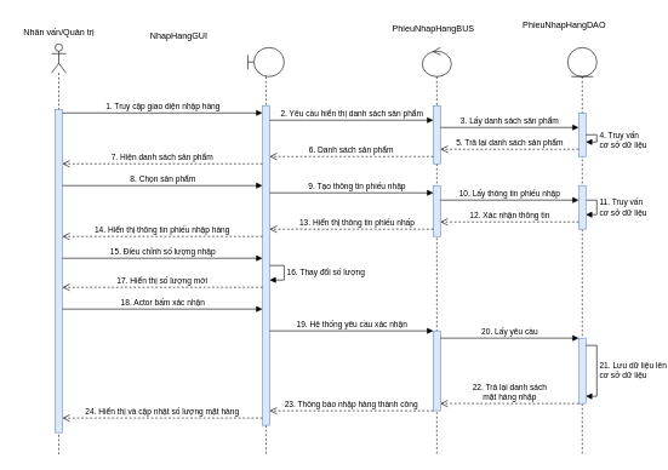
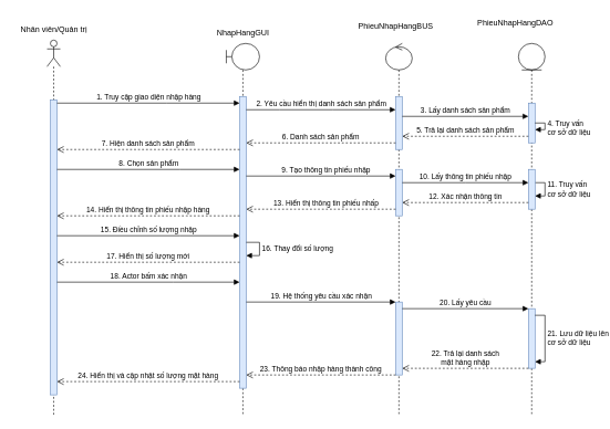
  <mxCell id="0" />
  <mxCell id="1" parent="0" />
  <mxCell id="2" value="" style="shape=umlLifeline;participant=umlActor;perimeter=lifelinePerimeter;whiteSpace=wrap;html=1;container=1;collapsible=0;recursiveResize=0;verticalAlign=top;spacingTop=36;outlineConnect=0;" parent="1" vertex="1"><mxGeometry x="70" y="60" width="20" height="565" as="geometry" /></mxCell>
  <mxCell id="3" value="" style="html=1;points=[];perimeter=orthogonalPerimeter;fillColor=#dae8fc;strokeColor=#6c8ebf;" parent="2" vertex="1"><mxGeometry x="5" y="90" width="10" height="445" as="geometry" /></mxCell>
- <mxCell id="4" value="Nhân vấn/Quản trị" style="text;html=1;align=center;verticalAlign=middle;resizable=0;points=[];autosize=1;strokeColor=none;fillColor=none;" parent="1" vertex="1"><mxGeometry x="20" width="120" height="20" as="geometry" y="35" /></mxCell>
+ <mxCell id="4" value="Nhân viên/Quản trị" style="text;html=1;align=center;verticalAlign=middle;resizable=0;points=[];autosize=1;strokeColor=none;fillColor=none;" parent="1" vertex="1"><mxGeometry x="20" width="120" height="20" as="geometry" y="35" /></mxCell>
  <mxCell id="5" value="" style="shape=umlLifeline;participant=umlBoundary;perimeter=lifelinePerimeter;whiteSpace=wrap;html=1;container=1;collapsible=0;recursiveResize=0;verticalAlign=top;spacingTop=36;outlineConnect=0;" parent="1" vertex="1"><mxGeometry x="340" y="65" width="50" height="560" as="geometry" /></mxCell>
  <mxCell id="6" value="" style="html=1;points=[];perimeter=orthogonalPerimeter;fillColor=#dae8fc;strokeColor=#6c8ebf;" parent="5" vertex="1"><mxGeometry x="20" y="80" width="10" height="440" as="geometry" /></mxCell>
  <mxCell id="7" value="16. Thay đổi số lượng" style="edgeStyle=orthogonalEdgeStyle;html=1;align=left;spacingLeft=2;endArrow=block;rounded=0;" parent="5" source="6" target="6" edge="1"><mxGeometry relative="1" as="geometry"><mxPoint x="93" y="280" as="sourcePoint" /><Array as="points"><mxPoint x="50" y="300" /><mxPoint x="50" y="320" /></Array><mxPoint x="98" y="300" as="targetPoint" /></mxGeometry></mxCell>
  <mxCell id="8" value="" style="shape=umlLifeline;participant=umlControl;perimeter=lifelinePerimeter;whiteSpace=wrap;html=1;container=1;collapsible=0;recursiveResize=0;verticalAlign=top;spacingTop=36;outlineConnect=0;" parent="1" vertex="1"><mxGeometry x="580" y="65" width="40" height="560" as="geometry" /></mxCell>
  <mxCell id="9" value="" style="html=1;points=[];perimeter=orthogonalPerimeter;fillColor=#dae8fc;strokeColor=#6c8ebf;" parent="8" vertex="1"><mxGeometry x="15" y="80" width="10" height="80" as="geometry" /></mxCell>
  <mxCell id="10" value="" style="html=1;points=[];perimeter=orthogonalPerimeter;fillColor=#dae8fc;strokeColor=#6c8ebf;" parent="8" vertex="1"><mxGeometry x="15" y="390" width="10" height="110" as="geometry" /></mxCell>
  <mxCell id="11" value="" style="html=1;points=[];perimeter=orthogonalPerimeter;fillColor=#dae8fc;strokeColor=#6c8ebf;" parent="8" vertex="1"><mxGeometry x="15" y="190" width="10" height="70" as="geometry" /></mxCell>
- <mxCell id="12" value="NhapHangGUI" style="text;html=1;align=center;verticalAlign=middle;resizable=0;points=[];autosize=1;strokeColor=none;fillColor=none;" parent="1" vertex="1"><mxGeometry x="195" y="35" width="100" height="30" as="geometry" /></mxCell>
+ <mxCell id="12" value="NhapHangGUI" style="text;html=1;align=center;verticalAlign=middle;resizable=0;points=[];autosize=1;strokeColor=none;fillColor=none;" parent="1" vertex="1"><mxGeometry x="315" width="100" height="30" as="geometry" y="35" /></mxCell>
  <mxCell id="13" value="PhieuNhapHangBUS" style="text;html=1;align=center;verticalAlign=middle;resizable=0;points=[];autosize=1;strokeColor=none;fillColor=none;" parent="1" vertex="1"><mxGeometry x="525" y="25" width="140" height="30" as="geometry" /></mxCell>
  <mxCell id="14" value="" style="shape=umlLifeline;participant=umlEntity;perimeter=lifelinePerimeter;whiteSpace=wrap;html=1;container=1;collapsible=0;recursiveResize=0;verticalAlign=top;spacingTop=36;outlineConnect=0;" parent="1" vertex="1"><mxGeometry x="780" y="65" width="40" height="560" as="geometry" /></mxCell>
  <mxCell id="15" value="" style="html=1;points=[];perimeter=orthogonalPerimeter;fillColor=#dae8fc;strokeColor=#6c8ebf;" parent="14" vertex="1"><mxGeometry x="15" y="90" width="10" height="60" as="geometry" /></mxCell>
  <mxCell id="16" value="4. Truy vấn&lt;br&gt;cơ sở dữ liệu" style="edgeStyle=orthogonalEdgeStyle;html=1;align=left;spacingLeft=2;endArrow=block;rounded=0;" parent="14" source="15" target="15" edge="1"><mxGeometry x="0.162" relative="1" as="geometry"><mxPoint x="55" y="110" as="sourcePoint" /><Array as="points"><mxPoint x="40" y="120" /><mxPoint x="40" y="130" /></Array><mxPoint x="60" y="130" as="targetPoint" /><mxPoint as="offset" /></mxGeometry></mxCell>
  <mxCell id="17" value="11. Truy vấn&lt;br&gt;cơ sở dữ liệu" style="edgeStyle=orthogonalEdgeStyle;html=1;align=left;spacingLeft=2;endArrow=block;rounded=0;" parent="14" source="18" target="18" edge="1"><mxGeometry relative="1" as="geometry"><mxPoint x="40" y="250" as="sourcePoint" /><Array as="points"><mxPoint x="40" y="210" /><mxPoint x="40" y="230" /></Array><mxPoint x="40" y="290" as="targetPoint" /><mxPoint as="offset" /></mxGeometry></mxCell>
  <mxCell id="18" value="" style="html=1;points=[];perimeter=orthogonalPerimeter;fillColor=#dae8fc;strokeColor=#6c8ebf;" parent="14" vertex="1"><mxGeometry x="15" y="190" width="10" height="60" as="geometry" /></mxCell>
  <mxCell id="19" value="" style="html=1;points=[];perimeter=orthogonalPerimeter;fillColor=#dae8fc;strokeColor=#6c8ebf;" parent="14" vertex="1"><mxGeometry x="15" y="400" width="10" height="90" as="geometry" /></mxCell>
  <mxCell id="20" value="21. Lưu dữ liệu lên&lt;br&gt;cơ sở dữ liệu" style="edgeStyle=orthogonalEdgeStyle;html=1;align=left;spacingLeft=2;endArrow=block;rounded=0;" parent="14" source="19" target="19" edge="1"><mxGeometry relative="1" as="geometry"><mxPoint x="45" y="380" as="sourcePoint" /><Array as="points"><mxPoint x="40" y="410" /><mxPoint x="40" y="480" /></Array><mxPoint x="50" y="400" as="targetPoint" /></mxGeometry></mxCell>
  <mxCell id="21" value="PhieuNhapHangDAO" style="text;html=1;align=center;verticalAlign=middle;resizable=0;points=[];autosize=1;strokeColor=none;fillColor=none;" parent="1" vertex="1"><mxGeometry x="705" y="20" width="140" height="30" as="geometry" /></mxCell>
  <mxCell id="22" value="8. Chọn sản phẩm" style="html=1;verticalAlign=bottom;endArrow=block;rounded=0;" parent="1" source="3" target="6" edge="1"><mxGeometry width="80" relative="1" as="geometry"><mxPoint x="200" y="195" as="sourcePoint" /><mxPoint x="280" y="195" as="targetPoint" /><Array as="points"><mxPoint x="270" y="255" /></Array></mxGeometry></mxCell>
  <mxCell id="23" value="2. Yêu cầu hiển thị danh sách sản phẩm" style="html=1;verticalAlign=bottom;endArrow=block;rounded=0;" parent="1" source="6" target="9" edge="1"><mxGeometry width="80" relative="1" as="geometry"><mxPoint x="400" y="315" as="sourcePoint" /><mxPoint x="480" y="315" as="targetPoint" /><Array as="points"><mxPoint x="420" y="165" /><mxPoint x="500" y="165" /></Array></mxGeometry></mxCell>
  <mxCell id="24" value="3. Lấy danh sách sản phẩm" style="html=1;verticalAlign=bottom;endArrow=block;rounded=0;" parent="1" source="9" target="15" edge="1"><mxGeometry width="80" relative="1" as="geometry"><mxPoint x="440" y="315" as="sourcePoint" /><mxPoint x="520" y="315" as="targetPoint" /><Array as="points"><mxPoint x="650" y="175" /><mxPoint x="710" y="175" /></Array></mxGeometry></mxCell>
  <mxCell id="25" value="5. Trả lại danh sách sản phẩm" style="html=1;verticalAlign=bottom;endArrow=open;dashed=1;endSize=8;rounded=0;" parent="1" source="15" target="9" edge="1"><mxGeometry relative="1" as="geometry"><mxPoint x="520" y="315" as="sourcePoint" /><mxPoint x="440" y="315" as="targetPoint" /><Array as="points"><mxPoint x="720" y="205" /></Array></mxGeometry></mxCell>
  <mxCell id="26" value="6. Danh sách sản phẩm" style="html=1;verticalAlign=bottom;endArrow=open;dashed=1;endSize=8;rounded=0;" parent="1" source="9" target="6" edge="1"><mxGeometry relative="1" as="geometry"><mxPoint x="480" y="315" as="sourcePoint" /><mxPoint x="400" y="315" as="targetPoint" /><Array as="points"><mxPoint x="470" y="215" /></Array></mxGeometry></mxCell>
  <mxCell id="27" value="9. Tạo thông tin phiếu nhập" style="html=1;verticalAlign=bottom;endArrow=block;rounded=0;" parent="1" source="6" target="11" edge="1"><mxGeometry x="0.067" width="80" relative="1" as="geometry"><mxPoint x="370" y="285" as="sourcePoint" /><mxPoint x="730" y="305" as="targetPoint" /><Array as="points"><mxPoint x="550" y="265" /></Array><mxPoint as="offset" /></mxGeometry></mxCell>
  <mxCell id="28" value="13. Hiển thị thông tin phiếu nhấp" style="html=1;verticalAlign=bottom;endArrow=open;dashed=1;endSize=8;rounded=0;" parent="1" source="11" target="6" edge="1"><mxGeometry x="-0.067" relative="1" as="geometry"><mxPoint x="480" y="315" as="sourcePoint" /><mxPoint x="400" y="315" as="targetPoint" /><Array as="points"><mxPoint x="580" y="315" /><mxPoint x="480" y="315" /></Array><mxPoint as="offset" /></mxGeometry></mxCell>
  <mxCell id="29" value="18. Actor bấm xác nhận" style="html=1;verticalAlign=bottom;endArrow=block;rounded=0;" parent="1" source="3" target="6" edge="1"><mxGeometry width="80" relative="1" as="geometry"><mxPoint x="165" y="415" as="sourcePoint" /><mxPoint x="360" y="415" as="targetPoint" /><Array as="points"><mxPoint x="260" y="425" /></Array></mxGeometry></mxCell>
  <mxCell id="30" value="19. Hệ thống yêu cầu xác nhận" style="html=1;verticalAlign=bottom;endArrow=block;rounded=0;" parent="1" source="6" target="10" edge="1"><mxGeometry width="80" relative="1" as="geometry"><mxPoint x="370" y="445" as="sourcePoint" /><mxPoint x="480" y="425" as="targetPoint" /><Array as="points"><mxPoint x="470" y="455" /></Array></mxGeometry></mxCell>
  <mxCell id="31" value="20. Lấy yêu cầu" style="html=1;verticalAlign=bottom;endArrow=block;rounded=0;" parent="1" source="10" target="19" edge="1"><mxGeometry width="80" relative="1" as="geometry"><mxPoint x="450" y="345" as="sourcePoint" /><mxPoint x="530" y="345" as="targetPoint" /><Array as="points"><mxPoint x="700" y="465" /></Array></mxGeometry></mxCell>
  <mxCell id="32" value="22. Trả lại danh sách&lt;br&gt;mặt hàng nhập" style="html=1;verticalAlign=bottom;endArrow=open;dashed=1;endSize=8;rounded=0;" parent="1" source="19" target="10" edge="1"><mxGeometry relative="1" as="geometry"><mxPoint x="530" y="335" as="sourcePoint" /><mxPoint x="450" y="335" as="targetPoint" /><Array as="points"><mxPoint x="700" y="555" /></Array></mxGeometry></mxCell>
  <mxCell id="33" value="23. Thông báo nhập hàng thành công" style="html=1;verticalAlign=bottom;endArrow=open;dashed=1;endSize=8;rounded=0;" parent="1" source="10" target="6" edge="1"><mxGeometry relative="1" as="geometry"><mxPoint x="490" y="475" as="sourcePoint" /><mxPoint x="370" y="505" as="targetPoint" /><Array as="points"><mxPoint x="470" y="565" /></Array></mxGeometry></mxCell>
  <mxCell id="34" value="24. Hiển thị và cập nhật số lượng mặt hàng" style="html=1;verticalAlign=bottom;endArrow=open;dashed=1;endSize=8;rounded=0;" parent="1" source="6" target="3" edge="1"><mxGeometry relative="1" as="geometry"><mxPoint x="360" y="515" as="sourcePoint" /><mxPoint x="165" y="515" as="targetPoint" /><Array as="points"><mxPoint x="320" y="575" /><mxPoint x="280" y="575" /></Array></mxGeometry></mxCell>
  <mxCell id="35" value="14. Hiển thị thông tin phiếu nhập hàng" style="html=1;verticalAlign=bottom;endArrow=open;dashed=1;endSize=8;rounded=0;" parent="1" source="6" target="3" edge="1"><mxGeometry relative="1" as="geometry"><mxPoint x="490" y="555" as="sourcePoint" /><mxPoint x="410" y="555" as="targetPoint" /><Array as="points"><mxPoint x="280" y="325" /></Array></mxGeometry></mxCell>
  <mxCell id="36" value="15. Điều chỉnh số lượng nhập" style="html=1;verticalAlign=bottom;endArrow=block;rounded=0;" parent="1" source="3" target="6" edge="1"><mxGeometry width="80" relative="1" as="geometry"><mxPoint x="410" y="305" as="sourcePoint" /><mxPoint x="490" y="305" as="targetPoint" /><Array as="points"><mxPoint x="270" y="355" /></Array></mxGeometry></mxCell>
  <mxCell id="37" value="17. Hiển thị số lượng mới" style="html=1;verticalAlign=bottom;endArrow=open;dashed=1;endSize=8;rounded=0;" parent="1" source="6" target="3" edge="1"><mxGeometry relative="1" as="geometry"><mxPoint x="490" y="305" as="sourcePoint" /><mxPoint x="410" y="305" as="targetPoint" /><Array as="points"><mxPoint x="260" y="395" /></Array></mxGeometry></mxCell>
  <mxCell id="38" value="7. Hiện danh sách sản phẩm" style="html=1;verticalAlign=bottom;endArrow=open;dashed=1;endSize=8;rounded=0;" parent="1" source="6" target="3" edge="1"><mxGeometry relative="1" as="geometry"><mxPoint x="170" y="185" as="sourcePoint" /><mxPoint x="90" y="185" as="targetPoint" /><Array as="points"><mxPoint x="230" y="225" /></Array></mxGeometry></mxCell>
  <mxCell id="39" value="10. Lấy thông tin phiếu nhập" style="html=1;verticalAlign=bottom;endArrow=block;rounded=0;" parent="1" source="11" target="18" edge="1"><mxGeometry width="80" relative="1" as="geometry"><mxPoint x="550" y="325" as="sourcePoint" /><mxPoint x="630" y="325" as="targetPoint" /><Array as="points"><mxPoint x="700" y="275" /></Array></mxGeometry></mxCell>
  <mxCell id="40" value="12. Xác nhận thông tin" style="html=1;verticalAlign=bottom;endArrow=open;dashed=1;endSize=8;rounded=0;" parent="1" source="18" target="11" edge="1"><mxGeometry relative="1" as="geometry"><mxPoint x="630" y="325" as="sourcePoint" /><mxPoint x="550" y="325" as="targetPoint" /><Array as="points"><mxPoint x="700" y="305" /></Array></mxGeometry></mxCell>
  <mxCell id="41" value="1. Truy cập giao diện nhập hàng" style="html=1;verticalAlign=bottom;endArrow=block;rounded=0;" parent="1" source="3" target="6" edge="1"><mxGeometry width="80" relative="1" as="geometry"><mxPoint x="220" y="285" as="sourcePoint" /><mxPoint x="520" y="425" as="targetPoint" /><Array as="points"><mxPoint x="250" y="155" /></Array></mxGeometry></mxCell>
